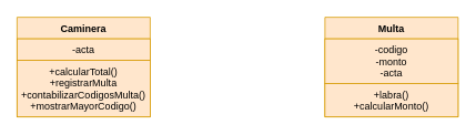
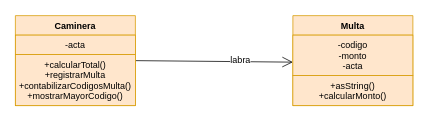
  <mxCell id="0" />
  <mxCell id="1" parent="0" />
+ <mxCell id="2" value="" style="endArrow=open;endFill=1;endSize=12;html=1;entryX=0;entryY=0.667;entryDx=0;entryDy=0;entryPerimeter=0;exitX=1;exitY=0.5;exitDx=0;exitDy=0;" parent="1" edge="1" target="8" source="4"><mxGeometry width="160" relative="1" as="geometry"><mxPoint x="180" y="99.5" as="sourcePoint" /><mxPoint x="310" y="100" as="targetPoint" /></mxGeometry></mxCell>
+ <mxCell id="3" value="labra" style="edgeLabel;html=1;align=center;verticalAlign=middle;resizable=0;points=[];fontSize=12;" parent="2" vertex="1" connectable="0"><mxGeometry x="0.323" y="2" relative="1" as="geometry"><mxPoint as="offset" /></mxGeometry></mxCell>
  <mxCell id="4" value="Caminera" style="swimlane;fontStyle=1;align=center;verticalAlign=top;childLayout=stackLayout;horizontal=1;startSize=26;horizontalStack=0;resizeParent=1;resizeParentMax=0;resizeLast=0;collapsible=1;marginBottom=0;fillColor=#ffe6cc;strokeColor=#d79b00;" parent="1" vertex="1"><mxGeometry x="20" y="20" width="160" height="120" as="geometry" /></mxCell>
  <mxCell id="5" value="-acta" style="text;strokeColor=#d79b00;fillColor=#ffe6cc;align=center;verticalAlign=top;spacingLeft=4;spacingRight=4;overflow=hidden;rotatable=0;points=[[0,0.5],[1,0.5]];portConstraint=eastwest;" parent="4" vertex="1"><mxGeometry y="26" width="160" height="26" as="geometry" /></mxCell>
  <mxCell id="6" value="+calcularTotal()&#10;+registrarMulta&#10;+contabilizarCodigosMulta()&#10;+mostrarMayorCodigo()" style="text;strokeColor=#d79b00;fillColor=#ffe6cc;align=center;verticalAlign=top;spacingLeft=4;spacingRight=4;overflow=hidden;rotatable=0;points=[[0,0.5],[1,0.5]];portConstraint=eastwest;" parent="4" vertex="1"><mxGeometry y="52" width="160" height="68" as="geometry" /></mxCell>
  <mxCell id="7" value="Multa" style="swimlane;fontStyle=1;align=center;verticalAlign=top;childLayout=stackLayout;horizontal=1;startSize=26;horizontalStack=0;resizeParent=1;resizeParentMax=0;resizeLast=0;collapsible=1;marginBottom=0;fillColor=#ffe6cc;strokeColor=#d79b00;" parent="1" vertex="1"><mxGeometry x="390" y="20" width="160" height="120" as="geometry"><mxRectangle x="189" y="200" width="60" height="26" as="alternateBounds" /></mxGeometry></mxCell>
  <mxCell id="8" value="-codigo&#10;-monto&#10;-acta&#10;" style="text;strokeColor=#d79b00;fillColor=#ffe6cc;align=center;verticalAlign=top;spacingLeft=4;spacingRight=4;overflow=hidden;rotatable=0;points=[[0,0.5],[1,0.5]];portConstraint=eastwest;" parent="7" vertex="1"><mxGeometry y="26" width="160" height="54" as="geometry" /></mxCell>
- <mxCell id="9" value="+labra()&#10;+calcularMonto()&#10;" style="text;strokeColor=#d79b00;fillColor=#ffe6cc;align=center;verticalAlign=top;spacingLeft=4;spacingRight=4;overflow=hidden;rotatable=0;points=[[0,0.5],[1,0.5]];portConstraint=eastwest;" parent="7" vertex="1"><mxGeometry y="80" width="160" height="40" as="geometry" /></mxCell>
+ <mxCell id="9" value="+asString()&#10;+calcularMonto()&#10;" style="text;strokeColor=#d79b00;fillColor=#ffe6cc;align=center;verticalAlign=top;spacingLeft=4;spacingRight=4;overflow=hidden;rotatable=0;points=[[0,0.5],[1,0.5]];portConstraint=eastwest;" parent="7" vertex="1"><mxGeometry y="80" width="160" height="40" as="geometry" /></mxCell>
